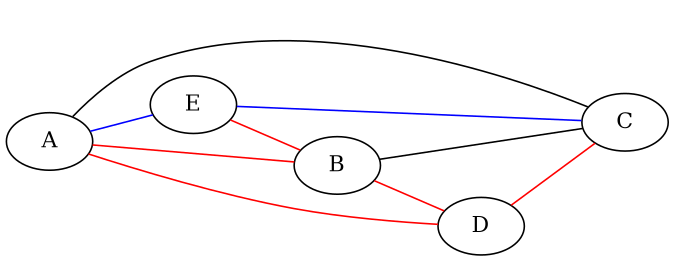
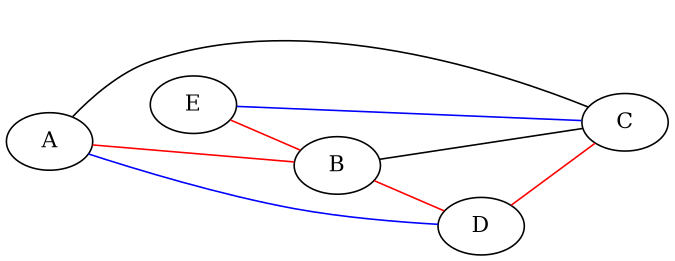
  strict graph {
    rankdir=LR
    edge [color=red]
    A
    E
    B
    D
    C
-   A -- E [color=blue]
    A -- B
-   A -- D
+   A -- D [color=blue]
    A -- C [color=black]
    E -- B
    E -- C [color=blue]
    B -- D
    B -- C [color=black]
    D -- C
  }
